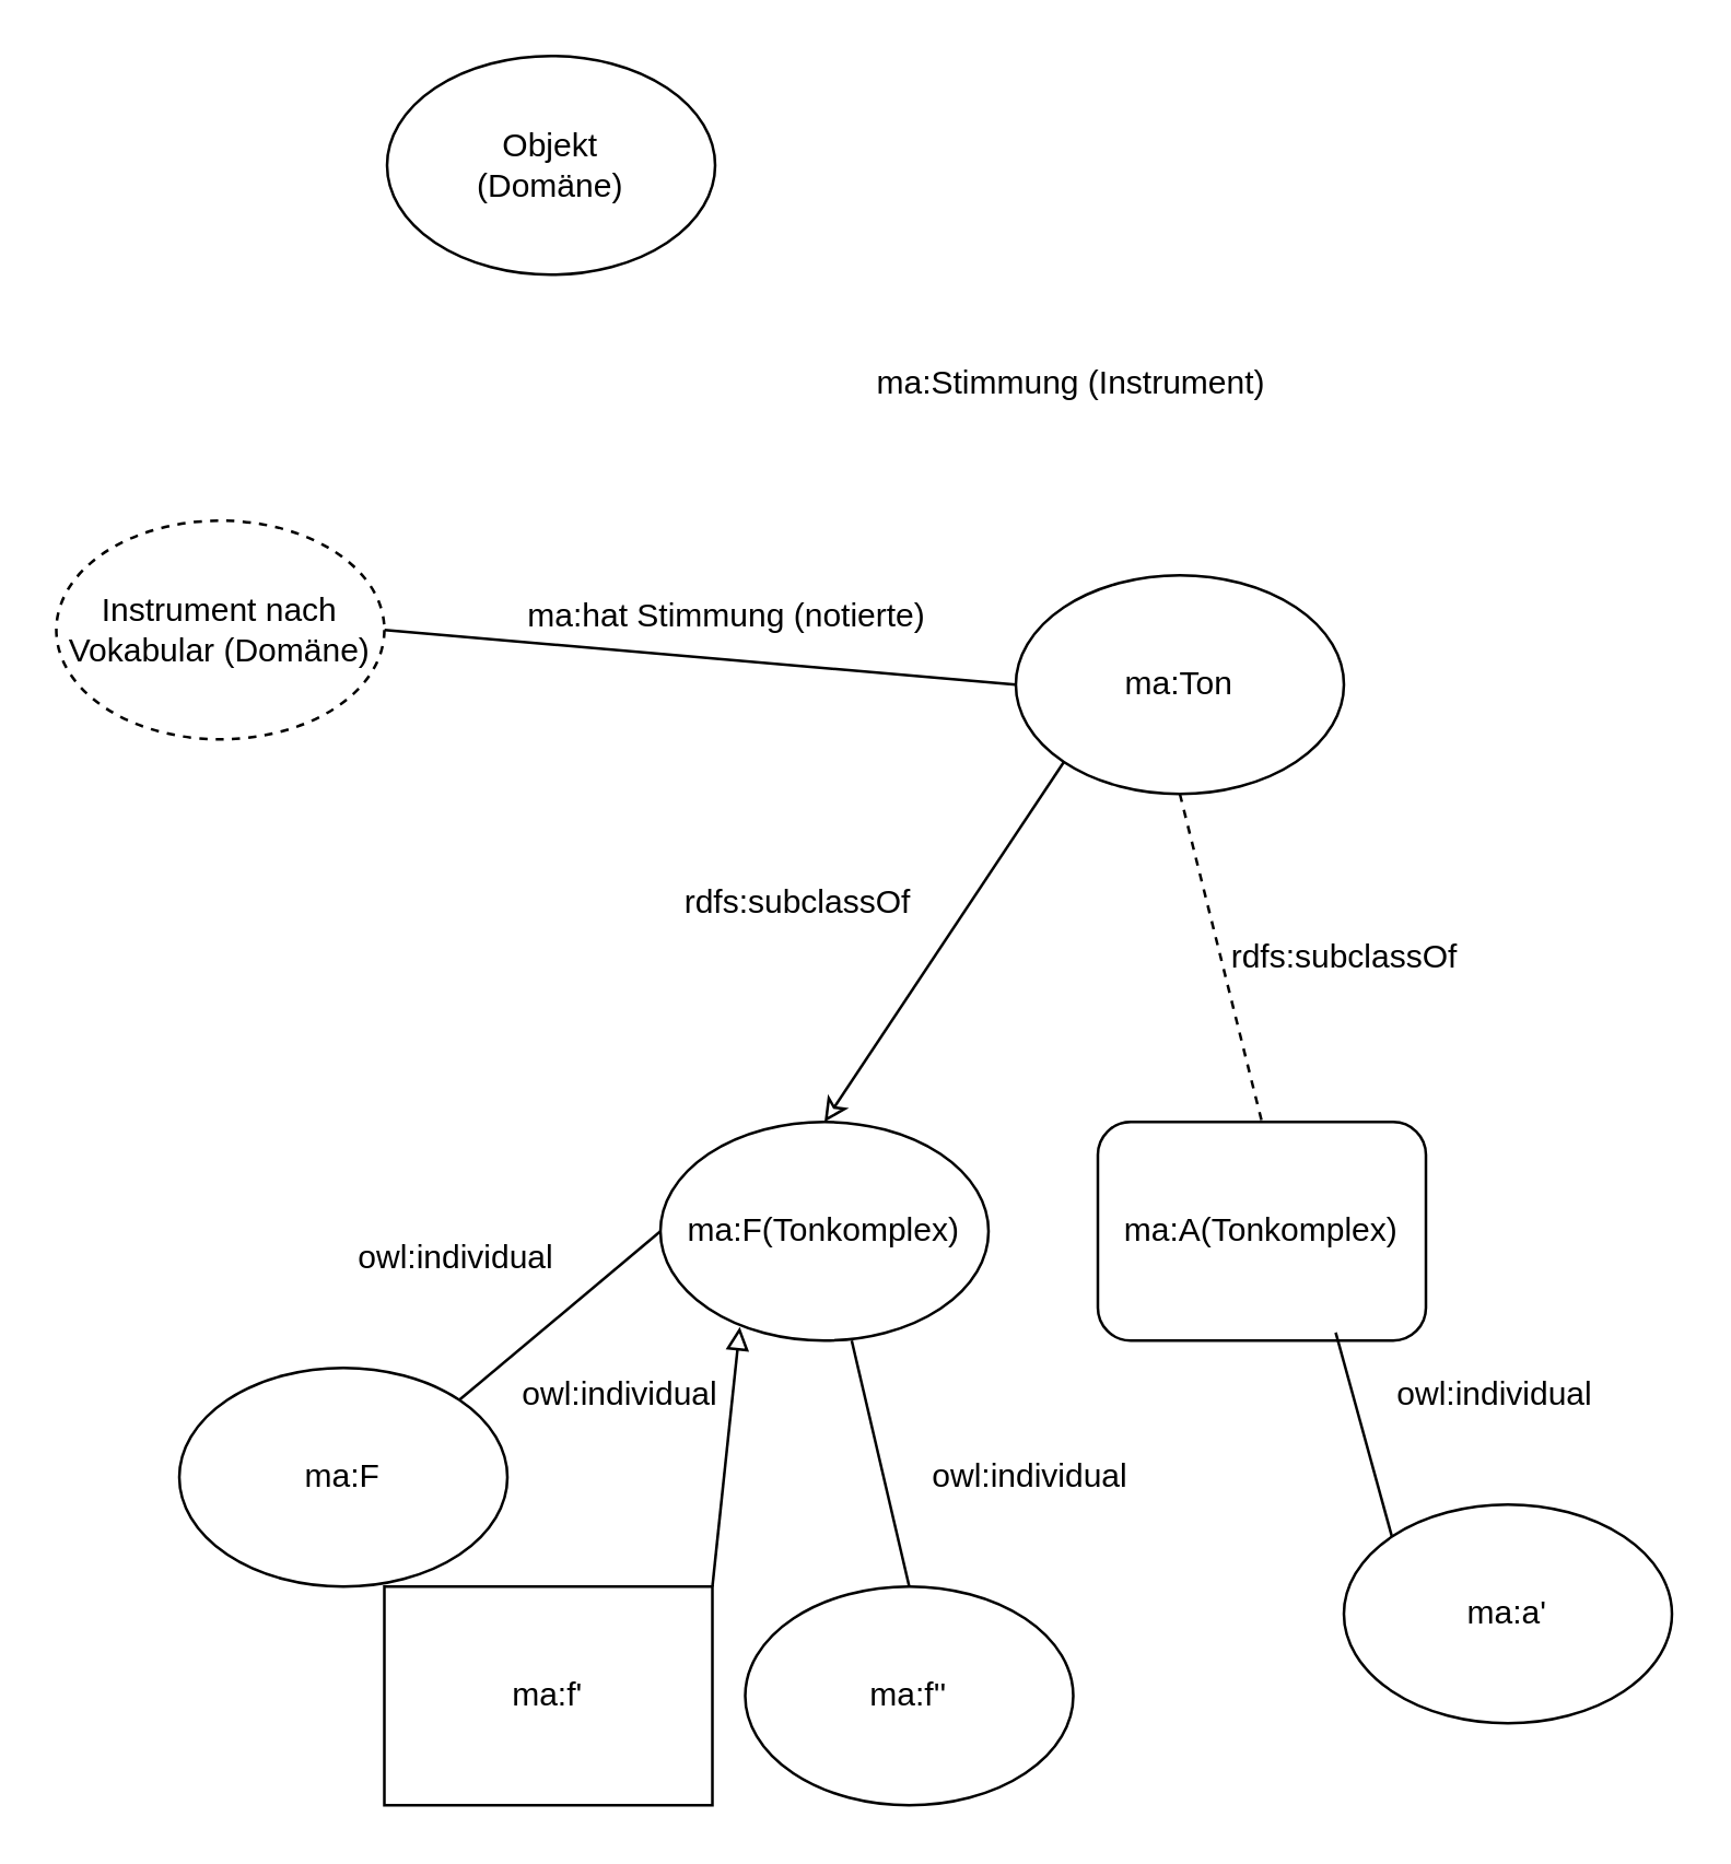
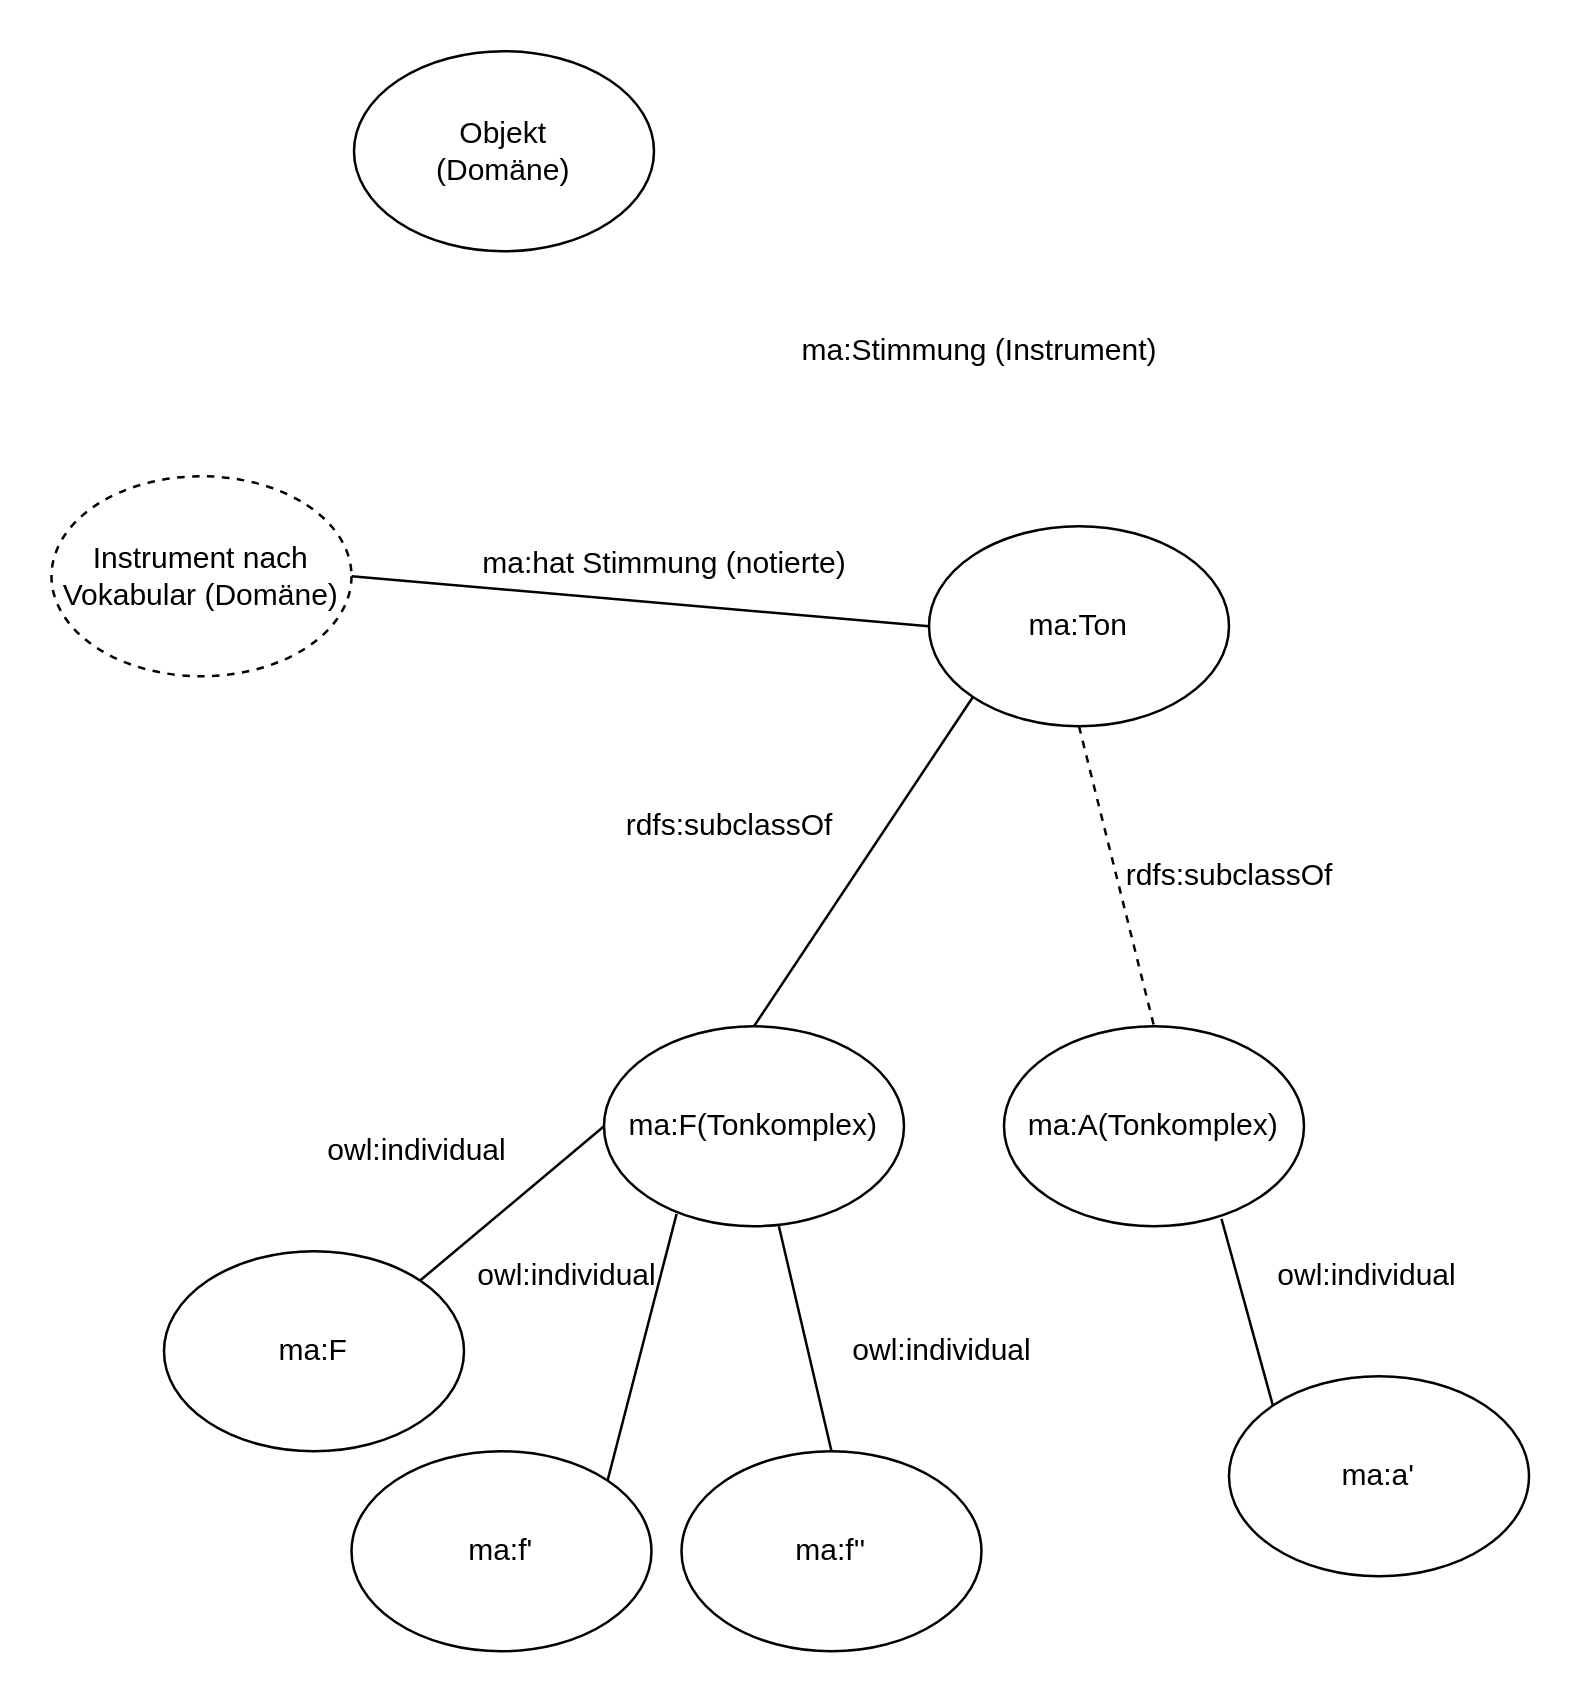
  <mxCell id="0" />
  <mxCell id="1" parent="0" />
- <mxCell id="2" style="edgeStyle=none;rounded=0;orthogonalLoop=1;jettySize=auto;html=1;exitX=1;exitY=0;exitDx=0;exitDy=0;entryX=0.242;entryY=0.938;entryDx=0;entryDy=0;entryPerimeter=0;endArrow=block;endFill=0;" edge="1" parent="1" source="3" target="7"><mxGeometry relative="1" as="geometry" /></mxCell>
- <mxCell id="3" value="ma:f'" style="whiteSpace=wrap;html=1;strokeWidth=1;rounded=0;" parent="1" vertex="1"><mxGeometry x="140" y="580" width="120" height="80" as="geometry" /></mxCell>
- <mxCell id="4" style="edgeStyle=none;rounded=0;orthogonalLoop=1;jettySize=auto;html=1;exitX=0;exitY=1;exitDx=0;exitDy=0;entryX=0.5;entryY=0;entryDx=0;entryDy=0;endArrow=classic;endFill=0;" parent="1" source="6" target="7" edge="1"><mxGeometry relative="1" as="geometry" /></mxCell>
+ <mxCell id="2" style="edgeStyle=none;rounded=0;orthogonalLoop=1;jettySize=auto;html=1;exitX=1;exitY=0;exitDx=0;exitDy=0;entryX=0.242;entryY=0.938;entryDx=0;entryDy=0;entryPerimeter=0;endArrow=none;endFill=0;" edge="1" parent="1" source="3" target="7"><mxGeometry relative="1" as="geometry" /></mxCell>
+ <mxCell id="3" value="ma:f'" style="ellipse;whiteSpace=wrap;html=1;strokeWidth=1;" parent="1" vertex="1"><mxGeometry x="140" y="580" width="120" height="80" as="geometry" /></mxCell>
+ <mxCell id="4" style="edgeStyle=none;rounded=0;orthogonalLoop=1;jettySize=auto;html=1;exitX=0;exitY=1;exitDx=0;exitDy=0;entryX=0.5;entryY=0;entryDx=0;entryDy=0;endArrow=none;endFill=0;" parent="1" source="6" target="7" edge="1"><mxGeometry relative="1" as="geometry" /></mxCell>
  <mxCell id="5" style="rounded=0;orthogonalLoop=1;jettySize=auto;html=1;exitX=0.5;exitY=1;exitDx=0;exitDy=0;entryX=0.5;entryY=0;entryDx=0;entryDy=0;endArrow=none;endFill=0;dashed=1;" edge="1" parent="1" source="6" target="10"><mxGeometry relative="1" as="geometry" /></mxCell>
  <mxCell id="6" value="ma:Ton" style="ellipse;whiteSpace=wrap;html=1;" parent="1" vertex="1"><mxGeometry x="371" y="210" width="120" height="80" as="geometry" /></mxCell>
  <mxCell id="7" value="ma:F(Tonkomplex)" style="ellipse;whiteSpace=wrap;html=1;" parent="1" vertex="1"><mxGeometry x="241" y="410" width="120" height="80" as="geometry" /></mxCell>
  <mxCell id="8" value="rdfs:subclassOf" style="text;html=1;align=center;verticalAlign=middle;resizable=0;points=[];autosize=1;rotation=0;" parent="1" vertex="1"><mxGeometry x="241" y="320" width="100" height="20" as="geometry" /></mxCell>
  <mxCell id="9" value="owl:individual" style="text;html=1;align=center;verticalAlign=middle;resizable=0;points=[];autosize=1;" parent="1" vertex="1"><mxGeometry x="121" y="450" width="90" height="20" as="geometry" /></mxCell>
- <mxCell id="10" value="ma:A(Tonkomplex)" style="whiteSpace=wrap;html=1;rounded=1;" vertex="1" parent="1"><mxGeometry x="401" y="410" width="120" height="80" as="geometry" /></mxCell>
+ <mxCell id="10" value="ma:A(Tonkomplex)" style="ellipse;whiteSpace=wrap;html=1;" vertex="1" parent="1"><mxGeometry x="401" y="410" width="120" height="80" as="geometry" /></mxCell>
  <mxCell id="11" style="edgeStyle=none;rounded=0;orthogonalLoop=1;jettySize=auto;html=1;exitX=0.5;exitY=0;exitDx=0;exitDy=0;entryX=0.583;entryY=1;entryDx=0;entryDy=0;entryPerimeter=0;endArrow=none;endFill=0;" edge="1" parent="1" source="12" target="7"><mxGeometry relative="1" as="geometry" /></mxCell>
  <mxCell id="12" value="ma:f''" style="ellipse;whiteSpace=wrap;html=1;strokeWidth=1;" vertex="1" parent="1"><mxGeometry x="272" y="580" width="120" height="80" as="geometry" /></mxCell>
  <mxCell id="13" style="edgeStyle=none;rounded=0;orthogonalLoop=1;jettySize=auto;html=1;exitX=1;exitY=0;exitDx=0;exitDy=0;entryX=0;entryY=0.5;entryDx=0;entryDy=0;endArrow=none;endFill=0;" edge="1" parent="1" source="14" target="7"><mxGeometry relative="1" as="geometry" /></mxCell>
  <mxCell id="14" value="ma:F" style="ellipse;whiteSpace=wrap;html=1;strokeWidth=1;" vertex="1" parent="1"><mxGeometry x="65" y="500" width="120" height="80" as="geometry" /></mxCell>
  <mxCell id="15" style="edgeStyle=none;rounded=0;orthogonalLoop=1;jettySize=auto;html=1;exitX=0;exitY=0;exitDx=0;exitDy=0;entryX=0.725;entryY=0.963;entryDx=0;entryDy=0;entryPerimeter=0;endArrow=none;endFill=0;" edge="1" parent="1" source="16" target="10"><mxGeometry relative="1" as="geometry" /></mxCell>
  <mxCell id="16" value="ma:a'" style="ellipse;whiteSpace=wrap;html=1;strokeWidth=1;" vertex="1" parent="1"><mxGeometry x="491" y="550" width="120" height="80" as="geometry" /></mxCell>
  <mxCell id="17" value="rdfs:subclassOf" style="text;html=1;align=center;verticalAlign=middle;resizable=0;points=[];autosize=1;rotation=0;" vertex="1" parent="1"><mxGeometry x="441" y="340" width="100" height="20" as="geometry" /></mxCell>
  <mxCell id="18" value="owl:individual" style="text;html=1;align=center;verticalAlign=middle;resizable=0;points=[];autosize=1;" vertex="1" parent="1"><mxGeometry x="331" y="530" width="90" height="20" as="geometry" /></mxCell>
  <mxCell id="19" value="owl:individual" style="text;html=1;align=center;verticalAlign=middle;resizable=0;points=[];autosize=1;" vertex="1" parent="1"><mxGeometry x="501" y="500" width="90" height="20" as="geometry" /></mxCell>
  <mxCell id="20" value="owl:individual" style="text;html=1;align=center;verticalAlign=middle;resizable=0;points=[];autosize=1;" vertex="1" parent="1"><mxGeometry x="181" y="500" width="90" height="20" as="geometry" /></mxCell>
  <mxCell id="21" style="edgeStyle=none;rounded=0;orthogonalLoop=1;jettySize=auto;html=1;exitX=1;exitY=0.5;exitDx=0;exitDy=0;entryX=0;entryY=0.5;entryDx=0;entryDy=0;endArrow=none;endFill=0;" edge="1" parent="1" source="22" target="6"><mxGeometry relative="1" as="geometry" /></mxCell>
  <mxCell id="22" value="Instrument nach Vokabular (Domäne)" style="ellipse;whiteSpace=wrap;html=1;dashed=1;" vertex="1" parent="1"><mxGeometry x="20" y="190" width="120" height="80" as="geometry" /></mxCell>
  <mxCell id="23" value="Objekt&lt;br&gt;(Domäne)" style="ellipse;whiteSpace=wrap;html=1;" vertex="1" parent="1"><mxGeometry x="141" y="20" width="120" height="80" as="geometry" /></mxCell>
  <mxCell id="24" value="ma:hat Stimmung (notierte)" style="text;html=1;align=center;verticalAlign=middle;resizable=0;points=[];autosize=1;rotation=0;" vertex="1" parent="1"><mxGeometry x="185" y="215" width="160" height="20" as="geometry" /></mxCell>
  <mxCell id="25" value="ma:Stimmung (Instrument)" style="text;html=1;align=center;verticalAlign=middle;resizable=0;points=[];autosize=1;rotation=0;" vertex="1" parent="1"><mxGeometry x="311" y="130" width="160" height="20" as="geometry" /></mxCell>
